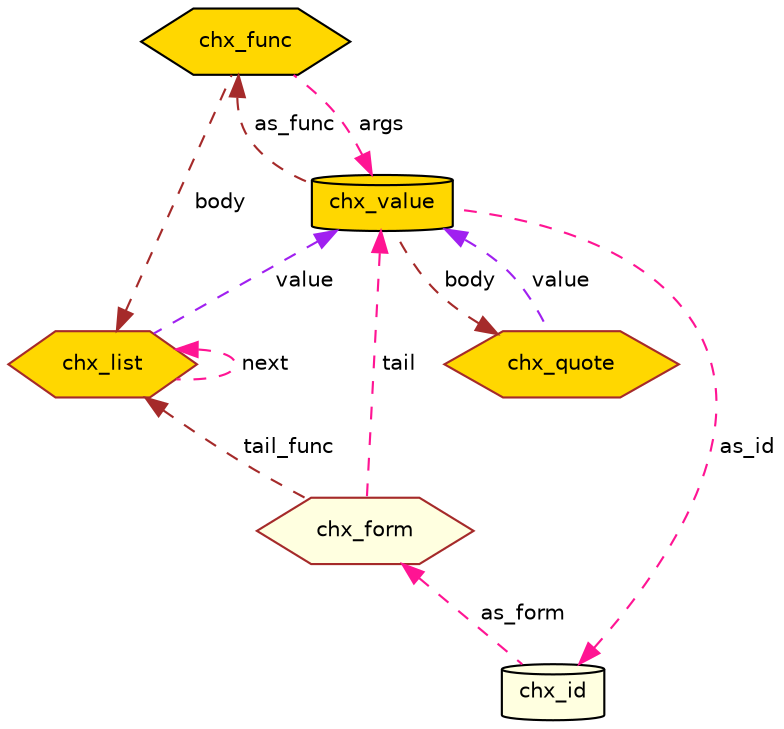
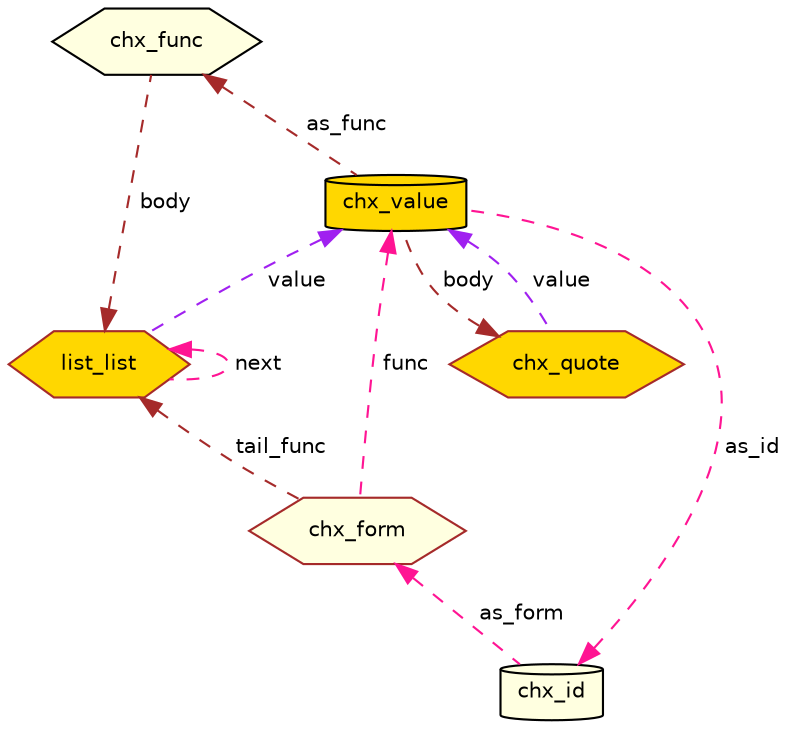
  digraph {
    node [color=black fillcolor=lightyellow fontname=Helvetica fontsize=10 shape=hexagon style=filled]
    edge [color=deeppink dir=back fontname=Helvetica fontsize=10 labelfontname=Helvetica labelfontsize=10 style=dashed]
-   n1 [fillcolor=gold fontcolor=black height=0.2 label=chx_func width=0.4]
+   n1 [fontcolor=black height=0.2 label=chx_func width=0.4]
    n2 [fillcolor=gold height=0.2 label=chx_value shape=cylinder width=0.4]
-   n3 [color=brown fillcolor=gold height=0.2 label=chx_list width=0.4]
+   n3 [color=brown fillcolor=gold height=0.2 label=list_list width=0.4]
    n4 [color=brown height=0.2 label=chx_form width=0.4]
    n5 [color=brown fillcolor=gold height=0.2 label=chx_quote width=0.4]
    n6 [height=0.2 label=chx_id shape=cylinder width=0.4]
    n1 -> n2 [color=brown label=" as_func"]
-   n2 -> n1 [label=" args"]
    n2 -> n3 [color=purple label=" value"]
-   n2 -> n4 [label=" tail"]
+   n2 -> n4 [label=" func"]
    n2 -> n5 [color=purple label=" value"]
    n3 -> n1 [color=brown label=" body"]
    n3 -> n3 [label=" next"]
    n3 -> n4 [color=brown label=" tail_func"]
    n4 -> n6 [label=" as_form"]
    n5 -> n2 [color=brown label=" body"]
    n6 -> n2 [label=" as_id"]
  }
